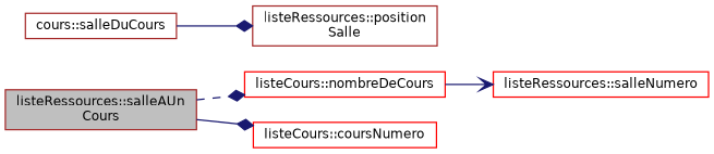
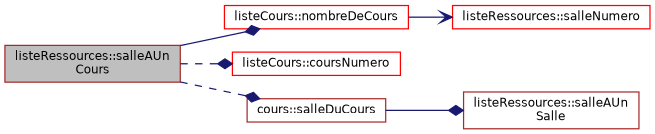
  digraph {
    rankdir=LR
    node [color=brown fillcolor=white fontname=Helvetica fontsize=10 shape=record style=filled]
    edge [arrowhead=diamond color=midnightblue fontname=Helvetica fontsize=10 labelfontname=Helvetica labelfontsize=10 style=solid]
    n1 [fillcolor=grey75 fontcolor=black height=0.2 label="listeRessources::salleAUn\lCours" width=0.4]
    n2 [color=red height=0.2 label="listeCours::nombreDeCours" width=0.4]
    n3 [color=red height=0.2 label="listeCours::coursNumero" width=0.4]
    n4 [height=0.2 label="cours::salleDuCours" width=0.4]
    n5 [color=red height=0.2 label="listeRessources::salleNumero" width=0.4]
-   n6 [height=0.2 label="listeRessources::position\lSalle" width=0.4]
-   n1 -> n2 [style=dashed]
-   n1 -> n3
+   n6 [height=0.2 label="listeRessources::salleAUn\lSalle" width=0.4]
+   n1 -> n2
+   n1 -> n3 [style=dashed]
+   n1 -> n4 [style=dashed]
    n2 -> n5 [arrowhead=vee]
    n4 -> n6
  }
